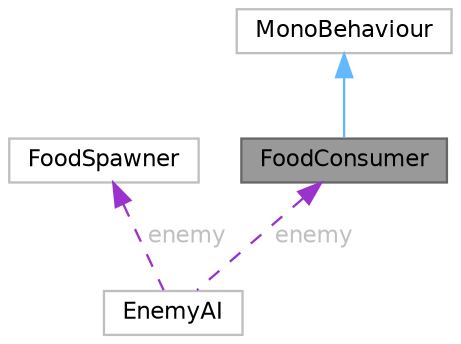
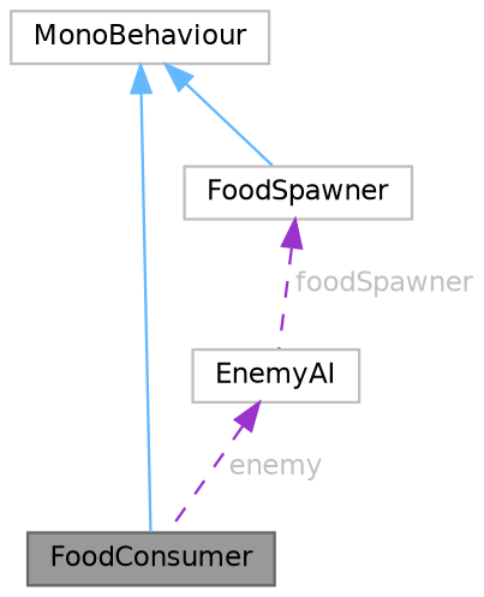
  digraph {
    node [color=grey75 fillcolor=white fontname=Helvetica fontsize=10 shape=box style=filled]
    edge [color=steelblue1 dir=back fontname=Helvetica fontsize=10 labelfontname=Helvetica labelfontsize=10 style=solid]
    n1 [color=gray40 fillcolor=grey60 fontcolor=black height=0.2 label=FoodConsumer width=0.4]
    n2 [height=0.2 label=MonoBehaviour width=0.4]
    n3 [height=0.2 label=FoodSpawner width=0.4]
    n4 [height=0.2 label=EnemyAI width=0.4]
    n2 -> n1
-   n3 -> n4 [color=darkorchid3 fontcolor=grey label=" enemy" style=dashed]
-   n1 -> n4 [color=darkorchid3 fontcolor=grey label=" enemy" style=dashed]
+   n2 -> n3
+   n3 -> n4 [color=darkorchid3 fontcolor=grey label=" foodSpawner" style=dashed]
+   n4 -> n1 [color=darkorchid3 fontcolor=grey label=" enemy" style=dashed]
  }
